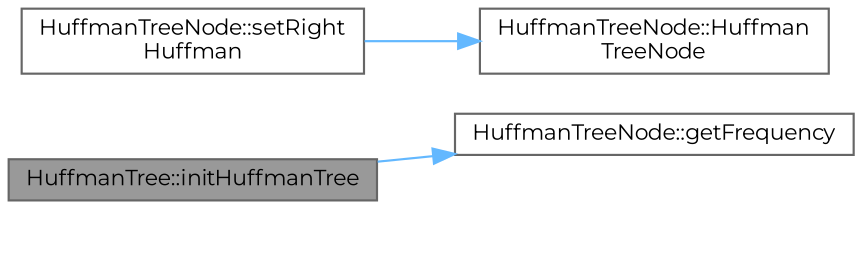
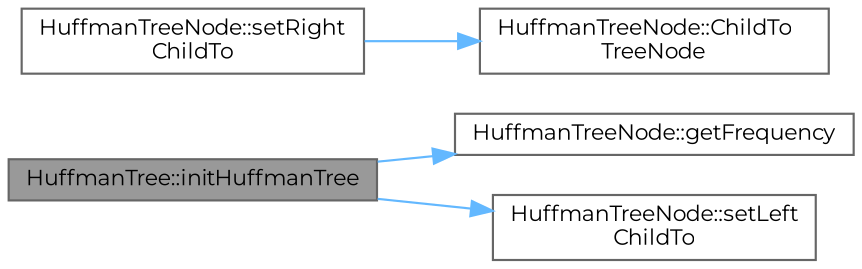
  digraph {
    fontname=Montserrat
    rankdir=LR
    node [color=grey40 fillcolor=white fontname=Montserrat fontsize=10 shape=box style=filled]
    edge [color=steelblue1 fontname=Montserrat fontsize=10 labelfontname=Helvetica labelfontsize=10 style=solid]
    n1 [color=gray40 fillcolor=grey60 fontcolor=black height=0.2 label="HuffmanTree::initHuffmanTree" width=0.4]
    n2 [height=0.2 label="HuffmanTreeNode::getFrequency" width=0.4]
-   n4 [height=0.2 label="HuffmanTreeNode::setRight\lHuffman" width=0.4]
-   n5 [height=0.2 label="HuffmanTreeNode::Huffman\lTreeNode" width=0.4]
+   n3 [height=0.2 label="HuffmanTreeNode::setLeft\lChildTo" width=0.4]
+   n4 [height=0.2 label="HuffmanTreeNode::setRight\lChildTo" width=0.4]
+   n5 [height=0.2 label="HuffmanTreeNode::ChildTo\lTreeNode" width=0.4]
    n1 -> n2
+   n1 -> n3
    n4 -> n5
  }
